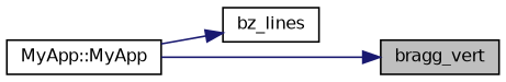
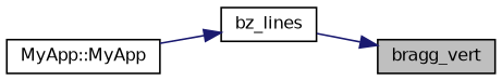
  digraph {
    rankdir=RL
    node [color=black fillcolor=white fontname=Helvetica fontsize=10 shape=record style=filled]
    edge [color=midnightblue dir=back fontname=Helvetica fontsize=10 labelfontname=Helvetica labelfontsize=10 style=solid]
    n1 [fillcolor=grey75 fontcolor=black height=0.2 label=bragg_vert width=0.4]
    n2 [height=0.2 label=bz_lines width=0.4]
    n3 [height=0.2 label="MyApp::MyApp" width=0.4]
-   n1 -> n3
+   n1 -> n2
    n2 -> n3
  }
